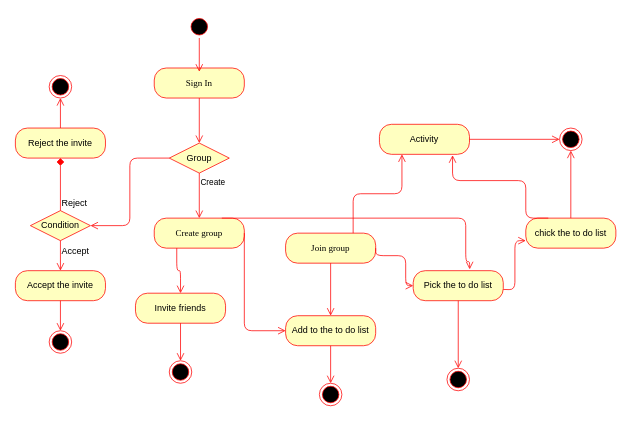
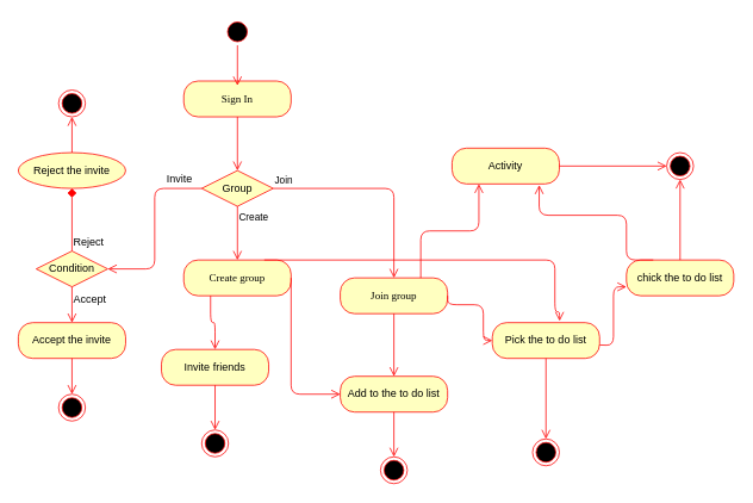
  <mxCell id="0" />
  <mxCell id="1" parent="0" />
  <mxCell id="2" value="&lt;span style=&quot;font-family: &amp;#34;verdana&amp;#34;&quot;&gt;Sign In&lt;/span&gt;" style="rounded=1;whiteSpace=wrap;html=1;arcSize=40;fontColor=#000000;fillColor=#ffffc0;strokeColor=#ff0000;" parent="1" vertex="1"><mxGeometry x="205" y="90" width="120" height="40" as="geometry" /></mxCell>
  <mxCell id="3" value="" style="edgeStyle=orthogonalEdgeStyle;html=1;verticalAlign=bottom;endArrow=open;endSize=8;strokeColor=#ff0000;entryX=0.5;entryY=0;entryDx=0;entryDy=0;" parent="1" source="2" target="6" edge="1"><mxGeometry relative="1" as="geometry"><mxPoint x="265" y="200" as="targetPoint" /><Array as="points" /></mxGeometry></mxCell>
  <mxCell id="4" value="" style="ellipse;html=1;shape=startState;fillColor=#000000;strokeColor=#ff0000;" parent="1" vertex="1"><mxGeometry x="250" y="20" width="30" height="30" as="geometry" /></mxCell>
  <mxCell id="5" value="" style="edgeStyle=orthogonalEdgeStyle;html=1;verticalAlign=bottom;endArrow=open;endSize=8;strokeColor=#ff0000;entryX=0.5;entryY=0.125;entryDx=0;entryDy=0;entryPerimeter=0;" parent="1" source="4" target="2" edge="1"><mxGeometry relative="1" as="geometry"><mxPoint x="265" y="110" as="targetPoint" /></mxGeometry></mxCell>
  <mxCell id="6" value="Group" style="rhombus;whiteSpace=wrap;html=1;fillColor=#ffffc0;strokeColor=#ff0000;" parent="1" vertex="1"><mxGeometry x="225" y="190" width="80" height="40" as="geometry" /></mxCell>
+ <mxCell id="7" value="Join&amp;nbsp;" style="edgeStyle=orthogonalEdgeStyle;html=1;align=left;verticalAlign=bottom;endArrow=open;endSize=8;strokeColor=#ff0000;entryX=0.5;entryY=0;entryDx=0;entryDy=0;" parent="1" source="6" target="11" edge="1"><mxGeometry x="-1" relative="1" as="geometry"><mxPoint x="480" y="270" as="targetPoint" /></mxGeometry></mxCell>
  <mxCell id="8" value="Create&amp;nbsp;" style="edgeStyle=orthogonalEdgeStyle;html=1;align=left;verticalAlign=top;endArrow=open;endSize=8;strokeColor=#ff0000;entryX=0.5;entryY=0;entryDx=0;entryDy=0;" parent="1" source="6" target="9" edge="1"><mxGeometry x="-1" relative="1" as="geometry"><mxPoint x="265" y="270" as="targetPoint" /></mxGeometry></mxCell>
  <mxCell id="9" value="&lt;span style=&quot;font-family: &amp;#34;verdana&amp;#34;&quot;&gt;Create group&lt;/span&gt;" style="rounded=1;whiteSpace=wrap;html=1;arcSize=40;fontColor=#000000;fillColor=#ffffc0;strokeColor=#ff0000;" parent="1" vertex="1"><mxGeometry x="205" y="290" width="120" height="40" as="geometry" /></mxCell>
  <mxCell id="10" value="" style="edgeStyle=orthogonalEdgeStyle;html=1;verticalAlign=bottom;endArrow=open;endSize=8;strokeColor=#ff0000;exitX=0.25;exitY=1;exitDx=0;exitDy=0;" parent="1" source="9" target="13" edge="1"><mxGeometry relative="1" as="geometry"><mxPoint x="265" y="390" as="targetPoint" /></mxGeometry></mxCell>
  <mxCell id="11" value="&lt;span style=&quot;font-family: &amp;#34;verdana&amp;#34;&quot;&gt;Join group&lt;/span&gt;" style="rounded=1;whiteSpace=wrap;html=1;arcSize=40;fontColor=#000000;fillColor=#ffffc0;strokeColor=#ff0000;" parent="1" vertex="1"><mxGeometry x="380" y="310" width="120" height="40" as="geometry" /></mxCell>
  <mxCell id="12" value="" style="edgeStyle=orthogonalEdgeStyle;html=1;verticalAlign=bottom;endArrow=open;endSize=8;strokeColor=#ff0000;entryX=0.5;entryY=0;entryDx=0;entryDy=0;" parent="1" source="11" target="14" edge="1"><mxGeometry relative="1" as="geometry"><mxPoint x="480" y="370" as="targetPoint" /></mxGeometry></mxCell>
  <mxCell id="13" value="Invite friends" style="rounded=1;whiteSpace=wrap;html=1;arcSize=40;fontColor=#000000;fillColor=#ffffc0;strokeColor=#ff0000;" parent="1" vertex="1"><mxGeometry x="180" y="390" width="120" height="40" as="geometry" /></mxCell>
  <mxCell id="14" value="Add to the to do list" style="rounded=1;whiteSpace=wrap;html=1;arcSize=40;fontColor=#000000;fillColor=#ffffc0;strokeColor=#ff0000;" parent="1" vertex="1"><mxGeometry x="380" y="420" width="120" height="40" as="geometry" /></mxCell>
  <mxCell id="15" value="" style="edgeStyle=orthogonalEdgeStyle;html=1;align=left;verticalAlign=top;endArrow=open;endSize=8;strokeColor=#ff0000;exitX=1;exitY=0.5;exitDx=0;exitDy=0;" parent="1" source="11" target="18" edge="1"><mxGeometry x="-1" relative="1" as="geometry"><mxPoint x="570" y="390" as="targetPoint" /><mxPoint x="540" y="250" as="sourcePoint" /><Array as="points"><mxPoint x="500" y="340" /><mxPoint x="540" y="340" /><mxPoint x="540" y="380" /></Array></mxGeometry></mxCell>
  <mxCell id="16" value="" style="edgeStyle=orthogonalEdgeStyle;html=1;align=left;verticalAlign=top;endArrow=open;endSize=8;strokeColor=#ff0000;entryX=0;entryY=0.5;entryDx=0;entryDy=0;exitX=1;exitY=0.5;exitDx=0;exitDy=0;" parent="1" source="9" target="14" edge="1"><mxGeometry x="-1" relative="1" as="geometry"><mxPoint x="550" y="320" as="targetPoint" /><mxPoint x="550" y="260" as="sourcePoint" /><Array as="points"><mxPoint x="325" y="440" /></Array></mxGeometry></mxCell>
  <mxCell id="17" value="" style="edgeStyle=orthogonalEdgeStyle;html=1;align=left;verticalAlign=top;endArrow=open;endSize=8;strokeColor=#ff0000;exitX=0.75;exitY=0;exitDx=0;exitDy=0;entryX=0.627;entryY=-0.045;entryDx=0;entryDy=0;entryPerimeter=0;" parent="1" source="9" target="18" edge="1"><mxGeometry x="-1" relative="1" as="geometry"><mxPoint x="620" y="340" as="targetPoint" /><mxPoint x="560" y="270" as="sourcePoint" /><Array as="points"><mxPoint x="620" y="290" /><mxPoint x="620" y="348" /></Array></mxGeometry></mxCell>
  <mxCell id="18" value="Pick the to do list" style="rounded=1;whiteSpace=wrap;html=1;arcSize=40;fontColor=#000000;fillColor=#ffffc0;strokeColor=#ff0000;" parent="1" vertex="1"><mxGeometry x="550" y="360" width="120" height="40" as="geometry" /></mxCell>
  <mxCell id="19" value="" style="ellipse;html=1;shape=endState;fillColor=#000000;strokeColor=#ff0000;" parent="1" vertex="1"><mxGeometry x="595" y="490" width="30" height="30" as="geometry" /></mxCell>
  <mxCell id="20" value="" style="edgeStyle=orthogonalEdgeStyle;html=1;verticalAlign=bottom;endArrow=open;endSize=8;strokeColor=#ff0000;exitX=0.5;exitY=1;exitDx=0;exitDy=0;" parent="1" source="18" target="19" edge="1"><mxGeometry relative="1" as="geometry"><mxPoint x="710" y="520" as="targetPoint" /><mxPoint x="675" y="450" as="sourcePoint" /></mxGeometry></mxCell>
  <mxCell id="21" value="" style="ellipse;html=1;shape=endState;fillColor=#000000;strokeColor=#ff0000;" parent="1" vertex="1"><mxGeometry x="425" y="510" width="30" height="30" as="geometry" /></mxCell>
  <mxCell id="22" value="" style="edgeStyle=orthogonalEdgeStyle;html=1;verticalAlign=bottom;endArrow=open;endSize=8;strokeColor=#ff0000;exitX=0.5;exitY=1;exitDx=0;exitDy=0;" parent="1" source="14" target="21" edge="1"><mxGeometry relative="1" as="geometry"><mxPoint x="475" y="555" as="targetPoint" /><mxPoint x="440" y="485" as="sourcePoint" /></mxGeometry></mxCell>
  <mxCell id="23" value="" style="ellipse;html=1;shape=endState;fillColor=#000000;strokeColor=#ff0000;" parent="1" vertex="1"><mxGeometry x="225" y="480" width="30" height="30" as="geometry" /></mxCell>
  <mxCell id="24" value="" style="edgeStyle=orthogonalEdgeStyle;html=1;verticalAlign=bottom;endArrow=open;endSize=8;strokeColor=#ff0000;exitX=0.5;exitY=1;exitDx=0;exitDy=0;" parent="1" source="13" target="23" edge="1"><mxGeometry relative="1" as="geometry"><mxPoint x="270" y="500" as="targetPoint" /><mxPoint x="235" y="430" as="sourcePoint" /></mxGeometry></mxCell>
  <mxCell id="25" value="chick the to do list" style="rounded=1;whiteSpace=wrap;html=1;arcSize=40;fontColor=#000000;fillColor=#ffffc0;strokeColor=#ff0000;" parent="1" vertex="1"><mxGeometry x="700" y="290" width="120" height="40" as="geometry" /></mxCell>
  <mxCell id="26" value="" style="ellipse;html=1;shape=endState;fillColor=#000000;strokeColor=#ff0000;" parent="1" vertex="1"><mxGeometry x="745" y="170" width="30" height="30" as="geometry" /></mxCell>
  <mxCell id="27" value="" style="edgeStyle=orthogonalEdgeStyle;html=1;verticalAlign=bottom;endArrow=open;endSize=8;strokeColor=#ff0000;exitX=0.5;exitY=0;exitDx=0;exitDy=0;entryX=0.5;entryY=1;entryDx=0;entryDy=0;" parent="1" source="25" target="26" edge="1"><mxGeometry relative="1" as="geometry"><mxPoint x="760" y="210" as="targetPoint" /><mxPoint x="865" y="440" as="sourcePoint" /><Array as="points" /></mxGeometry></mxCell>
  <mxCell id="28" value="" style="edgeStyle=orthogonalEdgeStyle;html=1;verticalAlign=bottom;endArrow=open;endSize=8;strokeColor=#ff0000;exitX=1;exitY=0.5;exitDx=0;exitDy=0;entryX=0;entryY=0.75;entryDx=0;entryDy=0;" parent="1" target="25" edge="1"><mxGeometry relative="1" as="geometry"><mxPoint x="700" y="385" as="targetPoint" /><mxPoint x="670" y="385" as="sourcePoint" /><Array as="points" /></mxGeometry></mxCell>
  <mxCell id="29" value="" style="edgeStyle=orthogonalEdgeStyle;html=1;verticalAlign=bottom;endArrow=open;endSize=8;strokeColor=#ff0000;exitX=0;exitY=0.5;exitDx=0;exitDy=0;entryX=1;entryY=0.5;entryDx=0;entryDy=0;" edge="1" parent="1" source="6" target="31"><mxGeometry relative="1" as="geometry"><mxPoint x="160" y="210" as="targetPoint" /><mxPoint x="204" y="210" as="sourcePoint" /></mxGeometry></mxCell>
+ <mxCell id="30" value="Invite" style="text;html=1;align=center;verticalAlign=middle;resizable=0;points=[];autosize=1;" vertex="1" parent="1"><mxGeometry x="180" y="190" width="40" height="20" as="geometry" /></mxCell>
  <mxCell id="31" value="Condition" style="rhombus;whiteSpace=wrap;html=1;fillColor=#ffffc0;strokeColor=#ff0000;" vertex="1" parent="1"><mxGeometry x="40" y="280" width="80" height="40" as="geometry" /></mxCell>
  <mxCell id="32" value="&lt;span style=&quot;font-size: 12px ; text-align: center&quot;&gt;Reject&amp;nbsp;&lt;/span&gt;" style="edgeStyle=orthogonalEdgeStyle;html=1;align=left;verticalAlign=bottom;endArrow=diamond;endSize=8;strokeColor=#ff0000;" edge="1" source="31" parent="1" target="35"><mxGeometry x="-1" relative="1" as="geometry"><mxPoint x="80" y="190" as="targetPoint" /><Array as="points"><mxPoint x="80" y="200" /></Array></mxGeometry></mxCell>
  <mxCell id="33" value="&lt;span style=&quot;font-size: 12px ; text-align: center&quot;&gt;Accept&amp;nbsp;&lt;/span&gt;" style="edgeStyle=orthogonalEdgeStyle;html=1;align=left;verticalAlign=top;endArrow=open;endSize=8;strokeColor=#ff0000;" edge="1" source="31" parent="1" target="36"><mxGeometry x="-1" relative="1" as="geometry"><mxPoint x="80" y="380" as="targetPoint" /></mxGeometry></mxCell>
  <mxCell id="34" value="" style="edgeStyle=orthogonalEdgeStyle;html=1;verticalAlign=bottom;endArrow=open;endSize=8;strokeColor=#ff0000;exitX=0.5;exitY=0;exitDx=0;exitDy=0;entryX=0.5;entryY=1;entryDx=0;entryDy=0;" edge="1" source="35" parent="1" target="37"><mxGeometry relative="1" as="geometry"><mxPoint x="10" y="125" as="targetPoint" /><mxPoint x="10" y="65" as="sourcePoint" /></mxGeometry></mxCell>
- <mxCell id="35" value="Reject the invite" style="rounded=1;whiteSpace=wrap;html=1;arcSize=40;fontColor=#000000;fillColor=#ffffc0;strokeColor=#ff0000;" vertex="1" parent="1"><mxGeometry x="20" y="170" width="120" height="40" as="geometry" /></mxCell>
+ <mxCell id="35" value="Reject the invite" style="ellipse;whiteSpace=wrap;html=1;arcSize=40;fontColor=#000000;fillColor=#ffffc0;strokeColor=#ff0000;" vertex="1" parent="1"><mxGeometry x="20" y="170" width="120" height="40" as="geometry" /></mxCell>
  <mxCell id="36" value="Accept the invite" style="rounded=1;whiteSpace=wrap;html=1;arcSize=40;fontColor=#000000;fillColor=#ffffc0;strokeColor=#ff0000;" vertex="1" parent="1"><mxGeometry x="20" y="360" width="120" height="40" as="geometry" /></mxCell>
  <mxCell id="37" value="" style="ellipse;html=1;shape=endState;fillColor=#000000;strokeColor=#ff0000;" vertex="1" parent="1"><mxGeometry x="65" y="100" width="30" height="30" as="geometry" /></mxCell>
  <mxCell id="38" value="" style="edgeStyle=orthogonalEdgeStyle;html=1;verticalAlign=bottom;endArrow=open;endSize=8;strokeColor=#ff0000;exitX=0.5;exitY=1;exitDx=0;exitDy=0;entryX=0;entryY=0.5;entryDx=0;entryDy=0;" edge="1" parent="1" source="36" target="39"><mxGeometry relative="1" as="geometry"><mxPoint x="80" y="450" as="targetPoint" /><mxPoint x="79.5" y="420" as="sourcePoint" /></mxGeometry></mxCell>
  <mxCell id="39" value="" style="ellipse;html=1;shape=endState;fillColor=#000000;strokeColor=#ff0000;direction=south;" vertex="1" parent="1"><mxGeometry x="65" y="440" width="30" height="30" as="geometry" /></mxCell>
  <mxCell id="40" value="Activity" style="rounded=1;whiteSpace=wrap;html=1;arcSize=40;fontColor=#000000;fillColor=#ffffc0;strokeColor=#ff0000;" vertex="1" parent="1"><mxGeometry x="505" y="165" width="120" height="40" as="geometry" /></mxCell>
  <mxCell id="41" value="" style="edgeStyle=orthogonalEdgeStyle;html=1;verticalAlign=bottom;endArrow=open;endSize=8;strokeColor=#ff0000;entryX=0;entryY=0.5;entryDx=0;entryDy=0;" edge="1" source="40" parent="1" target="26"><mxGeometry relative="1" as="geometry"><mxPoint x="730" y="190" as="targetPoint" /></mxGeometry></mxCell>
  <mxCell id="42" value="" style="edgeStyle=orthogonalEdgeStyle;html=1;verticalAlign=bottom;endArrow=open;endSize=8;strokeColor=#ff0000;exitX=0.25;exitY=0;exitDx=0;exitDy=0;entryX=0.812;entryY=1.03;entryDx=0;entryDy=0;entryPerimeter=0;" edge="1" parent="1" source="25" target="40"><mxGeometry relative="1" as="geometry"><mxPoint x="700" y="200" as="targetPoint" /><mxPoint x="700" y="290" as="sourcePoint" /><Array as="points"><mxPoint x="700" y="290" /><mxPoint x="700" y="240" /><mxPoint x="602" y="240" /></Array></mxGeometry></mxCell>
  <mxCell id="43" value="" style="edgeStyle=orthogonalEdgeStyle;html=1;verticalAlign=bottom;endArrow=open;endSize=8;strokeColor=#ff0000;entryX=0.25;entryY=1;entryDx=0;entryDy=0;exitX=0.75;exitY=0;exitDx=0;exitDy=0;" edge="1" parent="1" source="11" target="40"><mxGeometry relative="1" as="geometry"><mxPoint x="755" y="195" as="targetPoint" /><mxPoint x="635" y="195" as="sourcePoint" /></mxGeometry></mxCell>
